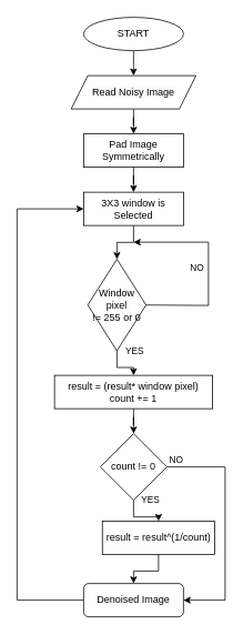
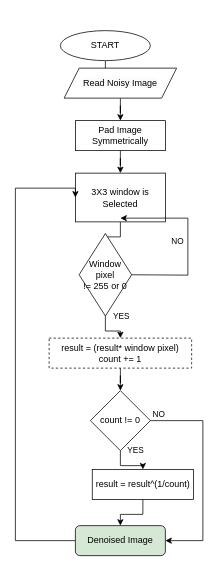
  <mxCell id="0" />
  <mxCell id="1" parent="0" />
  <mxCell id="2" value="" style="edgeStyle=orthogonalEdgeStyle;rounded=0;orthogonalLoop=1;jettySize=auto;html=1;" edge="1" parent="1" source="3"><mxGeometry relative="1" as="geometry"><mxPoint x="159.966" y="90" as="targetPoint" /></mxGeometry></mxCell>
- <mxCell id="3" value="START" style="ellipse;whiteSpace=wrap;html=1;" vertex="1" parent="1"><mxGeometry x="100" y="20" width="120" height="40" as="geometry" /></mxCell>
+ <mxCell id="3" value="START" style="ellipse;whiteSpace=wrap;html=1;" vertex="1" parent="1"><mxGeometry x="80" y="40" width="120" height="40" as="geometry" /></mxCell>
  <mxCell id="4" value="" style="edgeStyle=orthogonalEdgeStyle;rounded=0;orthogonalLoop=1;jettySize=auto;html=1;" edge="1" parent="1" source="5" target="7"><mxGeometry relative="1" as="geometry" /></mxCell>
  <mxCell id="5" value="&lt;span style=&quot;color: rgb(0, 0, 0); font-family: Helvetica; font-size: 12px; font-style: normal; font-variant-ligatures: normal; font-variant-caps: normal; font-weight: 400; letter-spacing: normal; orphans: 2; text-align: center; text-indent: 0px; text-transform: none; widows: 2; word-spacing: 0px; -webkit-text-stroke-width: 0px; background-color: rgb(251, 251, 251); text-decoration-thickness: initial; text-decoration-style: initial; text-decoration-color: initial; float: none; display: inline !important;&quot;&gt;Read Noisy Image&lt;/span&gt;" style="shape=parallelogram;perimeter=parallelogramPerimeter;whiteSpace=wrap;html=1;fixedSize=1;" vertex="1" parent="1"><mxGeometry x="85" y="90" width="150" height="40" as="geometry" /></mxCell>
  <mxCell id="6" value="" style="edgeStyle=orthogonalEdgeStyle;rounded=0;orthogonalLoop=1;jettySize=auto;html=1;" edge="1" parent="1" source="7" target="9"><mxGeometry relative="1" as="geometry" /></mxCell>
  <mxCell id="7" value="Pad Image Symmetrically" style="whiteSpace=wrap;html=1;" vertex="1" parent="1"><mxGeometry x="100" y="160" width="120" height="40" as="geometry" /></mxCell>
  <mxCell id="8" style="edgeStyle=orthogonalEdgeStyle;rounded=0;orthogonalLoop=1;jettySize=auto;html=1;entryX=0.5;entryY=0;entryDx=0;entryDy=0;" edge="1" parent="1" source="9" target="12"><mxGeometry relative="1" as="geometry" /></mxCell>
- <mxCell id="9" value="3X3 window is Selected" style="whiteSpace=wrap;html=1;" vertex="1" parent="1"><mxGeometry x="100" y="230" width="120" height="40" as="geometry" /></mxCell>
+ <mxCell id="9" value="3X3 window is Selected" style="whiteSpace=wrap;html=1;" vertex="1" parent="1"><mxGeometry x="100" y="230" width="120" height="65" as="geometry" /></mxCell>
  <mxCell id="10" value="" style="edgeStyle=orthogonalEdgeStyle;rounded=0;orthogonalLoop=1;jettySize=auto;html=1;" edge="1" parent="1" source="12" target="16"><mxGeometry relative="1" as="geometry" /></mxCell>
  <mxCell id="11" value="YES" style="edgeLabel;html=1;align=center;verticalAlign=middle;resizable=0;points=[];" vertex="1" connectable="0" parent="10"><mxGeometry x="-0.814" relative="1" as="geometry"><mxPoint x="20" y="-5" as="offset" /></mxGeometry></mxCell>
  <mxCell id="12" value="Window pixel&lt;br&gt;!= 255 or 0" style="rhombus;whiteSpace=wrap;html=1;" vertex="1" parent="1"><mxGeometry x="105" y="310.5" width="70" height="110" as="geometry" /></mxCell>
  <mxCell id="13" value="" style="endArrow=classic;html=1;rounded=0;exitX=1;exitY=0.5;exitDx=0;exitDy=0;" edge="1" parent="1" source="12"><mxGeometry relative="1" as="geometry"><mxPoint x="215" y="354.66" as="sourcePoint" /><mxPoint x="160" y="290" as="targetPoint" /><Array as="points"><mxPoint x="250" y="366" /><mxPoint x="250" y="290" /></Array></mxGeometry></mxCell>
  <mxCell id="14" value="NO" style="edgeLabel;resizable=0;html=1;align=center;verticalAlign=middle;" connectable="0" vertex="1" parent="13"><mxGeometry relative="1" as="geometry"><mxPoint x="-15" as="offset" /></mxGeometry></mxCell>
  <mxCell id="15" value="" style="edgeStyle=orthogonalEdgeStyle;rounded=0;orthogonalLoop=1;jettySize=auto;html=1;" edge="1" parent="1" source="16" target="20"><mxGeometry relative="1" as="geometry" /></mxCell>
- <mxCell id="16" value="result = (result* window pixel)&lt;br&gt;count += 1" style="whiteSpace=wrap;html=1;" vertex="1" parent="1"><mxGeometry x="65" y="450" width="190" height="40" as="geometry" /></mxCell>
+ <mxCell id="16" value="result = (result* window pixel)&lt;br&gt;count += 1" style="whiteSpace=wrap;html=1;dashed=1;" vertex="1" parent="1"><mxGeometry x="65" y="450" width="190" height="40" as="geometry" /></mxCell>
  <mxCell id="17" value="YES" style="edgeStyle=orthogonalEdgeStyle;rounded=0;orthogonalLoop=1;jettySize=auto;html=1;" edge="1" parent="1" source="20" target="22"><mxGeometry x="-1" y="20" relative="1" as="geometry"><mxPoint as="offset" /></mxGeometry></mxCell>
  <mxCell id="18" style="edgeStyle=orthogonalEdgeStyle;rounded=0;orthogonalLoop=1;jettySize=auto;html=1;entryX=1;entryY=0.5;entryDx=0;entryDy=0;exitX=1;exitY=0.5;exitDx=0;exitDy=0;" edge="1" parent="1" source="20" target="24"><mxGeometry relative="1" as="geometry"><Array as="points"><mxPoint x="270" y="560" /><mxPoint x="270" y="720" /></Array></mxGeometry></mxCell>
  <mxCell id="19" value="NO" style="edgeLabel;html=1;align=center;verticalAlign=middle;resizable=0;points=[];" vertex="1" connectable="0" parent="18"><mxGeometry x="-0.827" y="3" relative="1" as="geometry"><mxPoint x="-14" y="-7" as="offset" /></mxGeometry></mxCell>
  <mxCell id="20" value="count != 0" style="rhombus;whiteSpace=wrap;html=1;" vertex="1" parent="1"><mxGeometry x="120" y="520" width="80" height="80" as="geometry" /></mxCell>
  <mxCell id="21" value="" style="edgeStyle=orthogonalEdgeStyle;rounded=0;orthogonalLoop=1;jettySize=auto;html=1;" edge="1" parent="1" source="22" target="24"><mxGeometry relative="1" as="geometry" /></mxCell>
  <mxCell id="22" value="result = result^(1/count)" style="whiteSpace=wrap;html=1;" vertex="1" parent="1"><mxGeometry x="122.5" y="625" width="135" height="40" as="geometry" /></mxCell>
  <mxCell id="23" style="edgeStyle=orthogonalEdgeStyle;rounded=0;orthogonalLoop=1;jettySize=auto;html=1;entryX=0;entryY=0.5;entryDx=0;entryDy=0;" edge="1" parent="1" source="24" target="9"><mxGeometry relative="1" as="geometry"><Array as="points"><mxPoint x="20" y="720" /><mxPoint x="20" y="250" /></Array></mxGeometry></mxCell>
- <mxCell id="24" value="Denoised Image" style="rounded=1;whiteSpace=wrap;html=1;" vertex="1" parent="1"><mxGeometry x="100" y="700" width="120" height="40" as="geometry" /></mxCell>
+ <mxCell id="24" value="Denoised Image" style="rounded=1;whiteSpace=wrap;html=1;fillColor=#d5e8d4;" vertex="1" parent="1"><mxGeometry x="100" y="700" width="120" height="40" as="geometry" /></mxCell>
